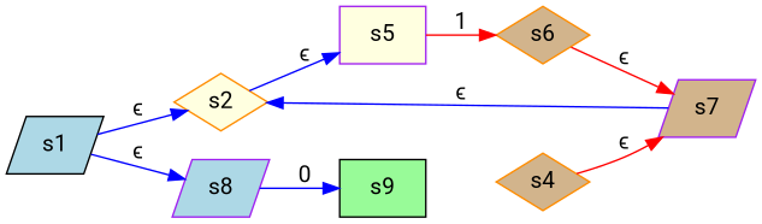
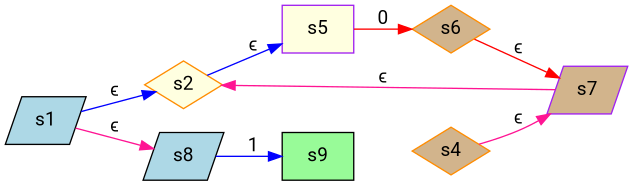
  digraph {
    fontname=Roboto
    rankdir=LR
    node [color=black fillcolor=tan fontname=Roboto shape=parallelogram style=filled]
    edge [color=blue fontname=Roboto]
    s1 [fillcolor=lightblue]
    s2 [color=darkorange fillcolor=lightyellow shape=diamond]
-   s8 [color=purple fillcolor=lightblue]
+   s8 [fillcolor=lightblue]
    s9 [fillcolor=palegreen shape=box]
    s5 [color=purple fillcolor=lightyellow shape=box]
    s6 [color=darkorange shape=diamond]
    s4 [color=darkorange shape=diamond]
    s7 [color=purple]
    s1 -> s2 [label="ϵ\n"]
-   s1 -> s8 [label="ϵ\n"]
+   s1 -> s8 [color=deeppink label="ϵ\n"]
    s2 -> s5 [label="ϵ\n"]
-   s8 -> s9 [label=0]
-   s5 -> s6 [color=red label=1]
+   s8 -> s9 [label=1]
+   s5 -> s6 [color=red label=0]
    s6 -> s7 [color=red label="ϵ\n"]
-   s4 -> s7 [color=red label="ϵ\n"]
-   s7 -> s2 [label="ϵ\n"]
+   s4 -> s7 [color=deeppink label="ϵ\n"]
+   s7 -> s2 [color=deeppink label="ϵ\n"]
  }
